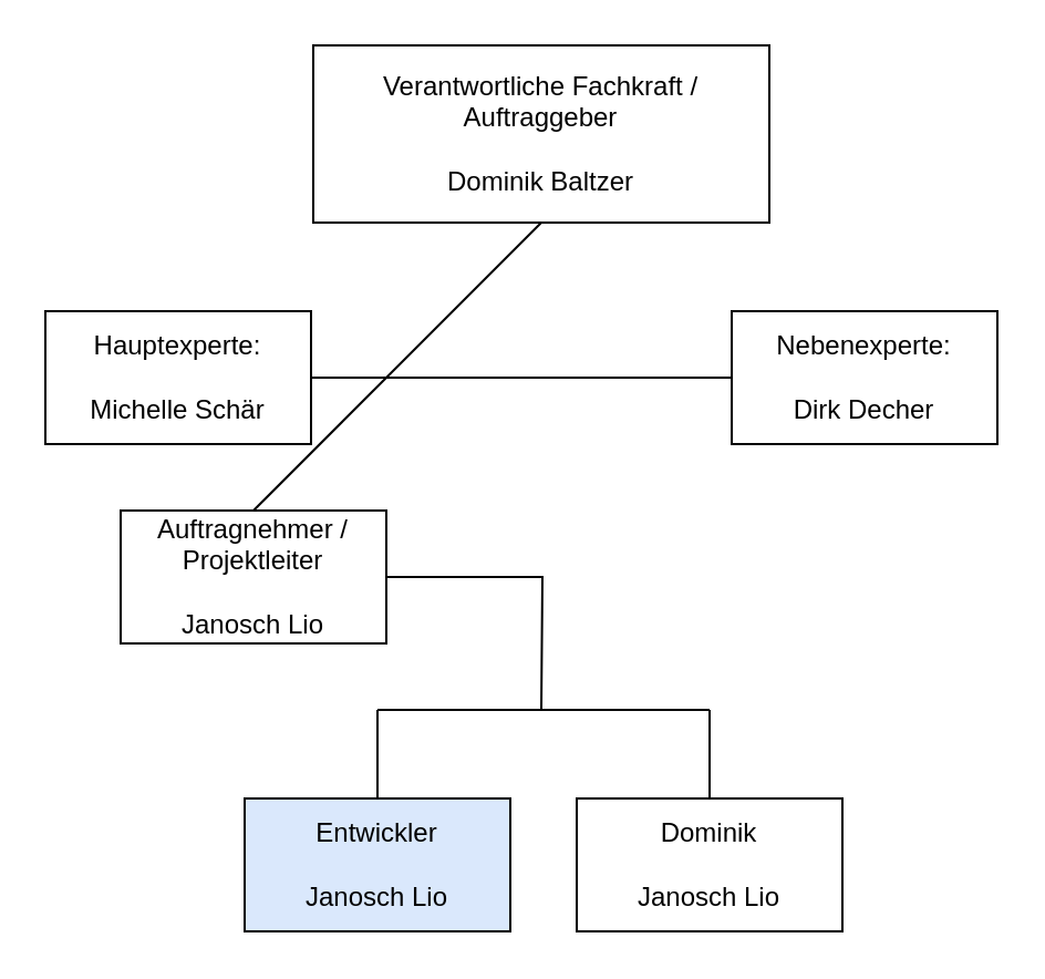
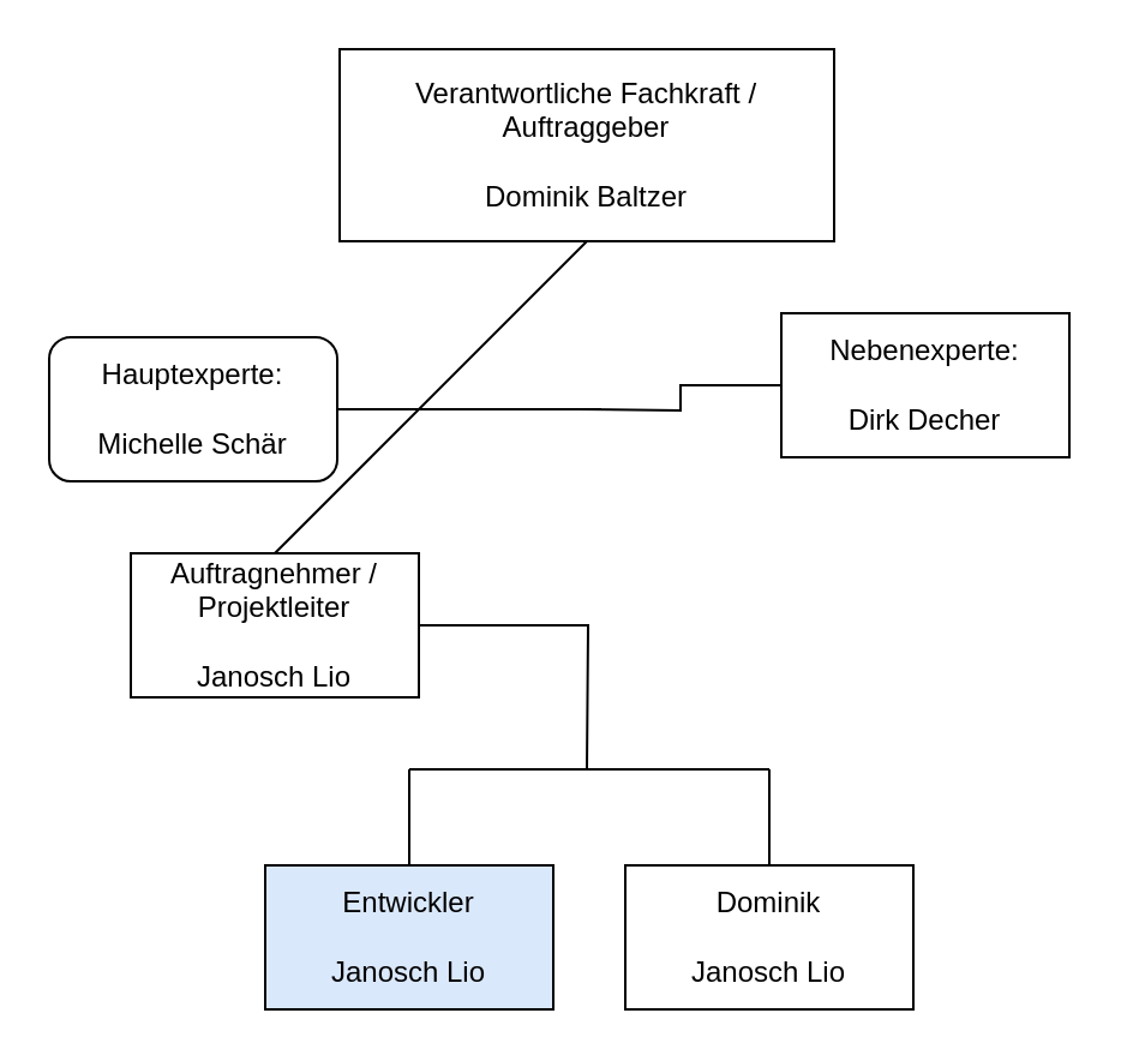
  <mxCell id="0" />
  <mxCell id="1" parent="0" />
  <mxCell id="2" value="Verantwortliche Fachkraft / Auftraggeber&lt;br&gt;&lt;br&gt;Dominik Baltzer" style="rounded=0;whiteSpace=wrap;html=1;" vertex="1" parent="1"><mxGeometry x="141" y="20" width="206" height="80" as="geometry" /></mxCell>
  <mxCell id="3" value="" style="endArrow=none;html=1;rounded=0;entryX=0.5;entryY=1;entryDx=0;entryDy=0;exitX=0.5;exitY=0;exitDx=0;exitDy=0;" edge="1" parent="1" source="5" target="2"><mxGeometry width="50" height="50" relative="1" as="geometry"><mxPoint x="244" y="290" as="sourcePoint" /><mxPoint x="270" y="230" as="targetPoint" /></mxGeometry></mxCell>
  <mxCell id="4" style="edgeStyle=orthogonalEdgeStyle;rounded=0;orthogonalLoop=1;jettySize=auto;html=1;endArrow=none;endFill=0;" edge="1" parent="1" source="5"><mxGeometry relative="1" as="geometry"><mxPoint x="244" y="320" as="targetPoint" /></mxGeometry></mxCell>
  <mxCell id="5" value="Auftragnehmer / Projektleiter&lt;br&gt;&lt;br&gt;Janosch Lio" style="rounded=0;whiteSpace=wrap;html=1;" vertex="1" parent="1"><mxGeometry x="54" y="230" width="120" height="60" as="geometry" /></mxCell>
  <mxCell id="6" style="edgeStyle=orthogonalEdgeStyle;rounded=0;orthogonalLoop=1;jettySize=auto;html=1;endArrow=none;endFill=0;" edge="1" parent="1" source="7"><mxGeometry relative="1" as="geometry"><mxPoint x="250" y="170" as="targetPoint" /></mxGeometry></mxCell>
- <mxCell id="7" value="Hauptexperte:&lt;br&gt;&lt;br&gt;Michelle Schär" style="rounded=0;whiteSpace=wrap;html=1;" vertex="1" parent="1"><mxGeometry x="20" y="140" width="120" height="60" as="geometry" /></mxCell>
+ <mxCell id="7" value="Hauptexperte:&lt;br&gt;&lt;br&gt;Michelle Schär" style="whiteSpace=wrap;html=1;rounded=1;" vertex="1" parent="1"><mxGeometry x="20" y="140" width="120" height="60" as="geometry" /></mxCell>
  <mxCell id="8" style="edgeStyle=orthogonalEdgeStyle;rounded=0;orthogonalLoop=1;jettySize=auto;html=1;endArrow=none;endFill=0;" edge="1" parent="1" source="9"><mxGeometry relative="1" as="geometry"><mxPoint x="240" y="170" as="targetPoint" /></mxGeometry></mxCell>
- <mxCell id="9" value="Nebenexperte:&lt;br&gt;&lt;br&gt;Dirk Decher" style="rounded=0;whiteSpace=wrap;html=1;" vertex="1" parent="1"><mxGeometry x="330" y="140" width="120" height="60" as="geometry" /></mxCell>
+ <mxCell id="9" value="Nebenexperte:&lt;br&gt;&lt;br&gt;Dirk Decher" style="rounded=0;whiteSpace=wrap;html=1;" vertex="1" parent="1"><mxGeometry x="325" y="130" width="120" height="60" as="geometry" /></mxCell>
  <mxCell id="10" value="" style="endArrow=none;html=1;rounded=0;" edge="1" parent="1"><mxGeometry width="50" height="50" relative="1" as="geometry"><mxPoint x="170" y="320" as="sourcePoint" /><mxPoint x="320" y="320" as="targetPoint" /></mxGeometry></mxCell>
  <mxCell id="11" value="" style="endArrow=none;html=1;rounded=0;" edge="1" parent="1"><mxGeometry width="50" height="50" relative="1" as="geometry"><mxPoint x="170" y="360" as="sourcePoint" /><mxPoint x="170" y="320" as="targetPoint" /></mxGeometry></mxCell>
  <mxCell id="12" value="" style="endArrow=none;html=1;rounded=0;" edge="1" parent="1"><mxGeometry width="50" height="50" relative="1" as="geometry"><mxPoint x="320" y="360" as="sourcePoint" /><mxPoint x="320" y="320" as="targetPoint" /></mxGeometry></mxCell>
  <mxCell id="13" value="Entwickler&lt;br&gt;&lt;br&gt;Janosch Lio" style="rounded=0;whiteSpace=wrap;html=1;fillColor=#dae8fc;" vertex="1" parent="1"><mxGeometry x="110" y="360" width="120" height="60" as="geometry" /></mxCell>
  <mxCell id="14" value="Dominik&lt;br&gt;&lt;br&gt;Janosch Lio" style="rounded=0;whiteSpace=wrap;html=1;" vertex="1" parent="1"><mxGeometry x="260" y="360" width="120" height="60" as="geometry" /></mxCell>
